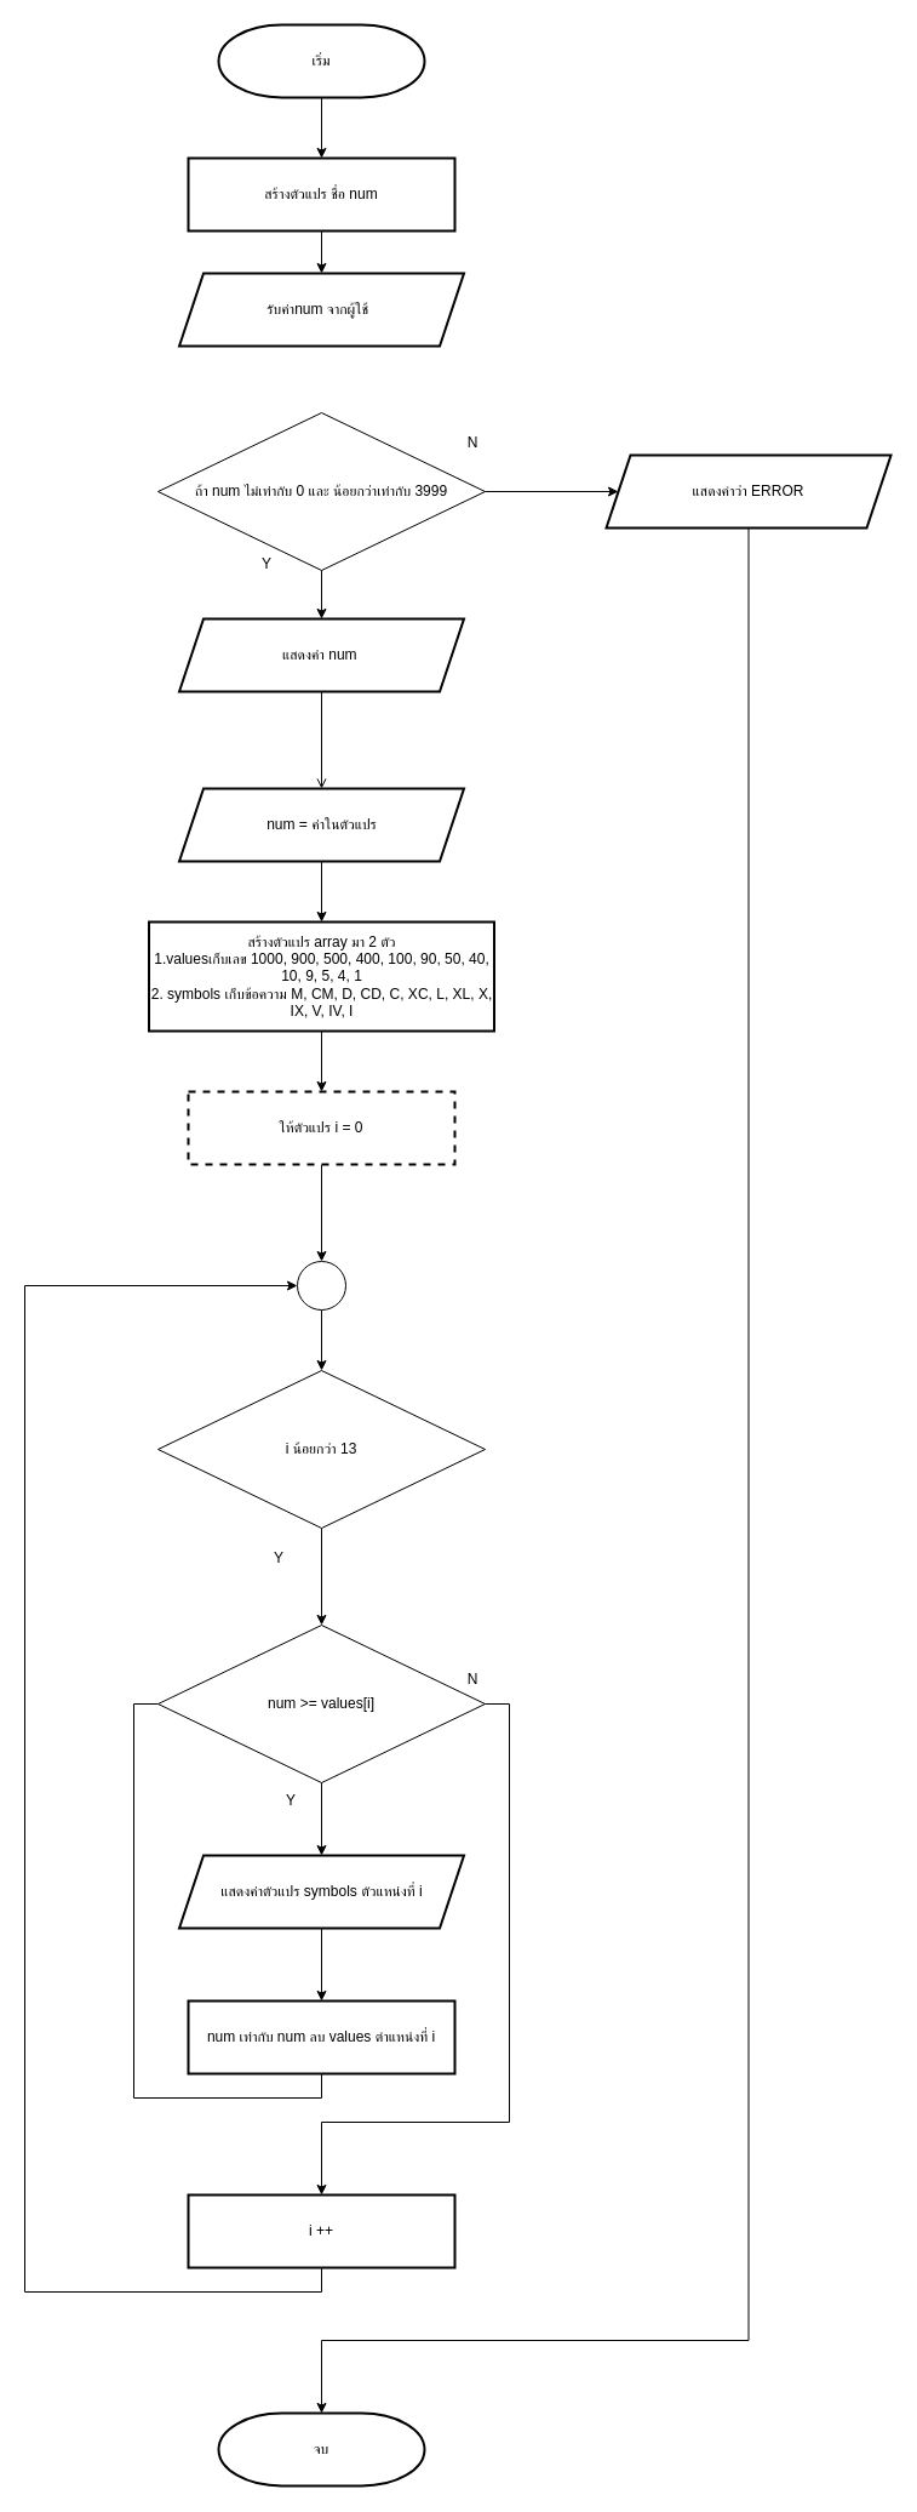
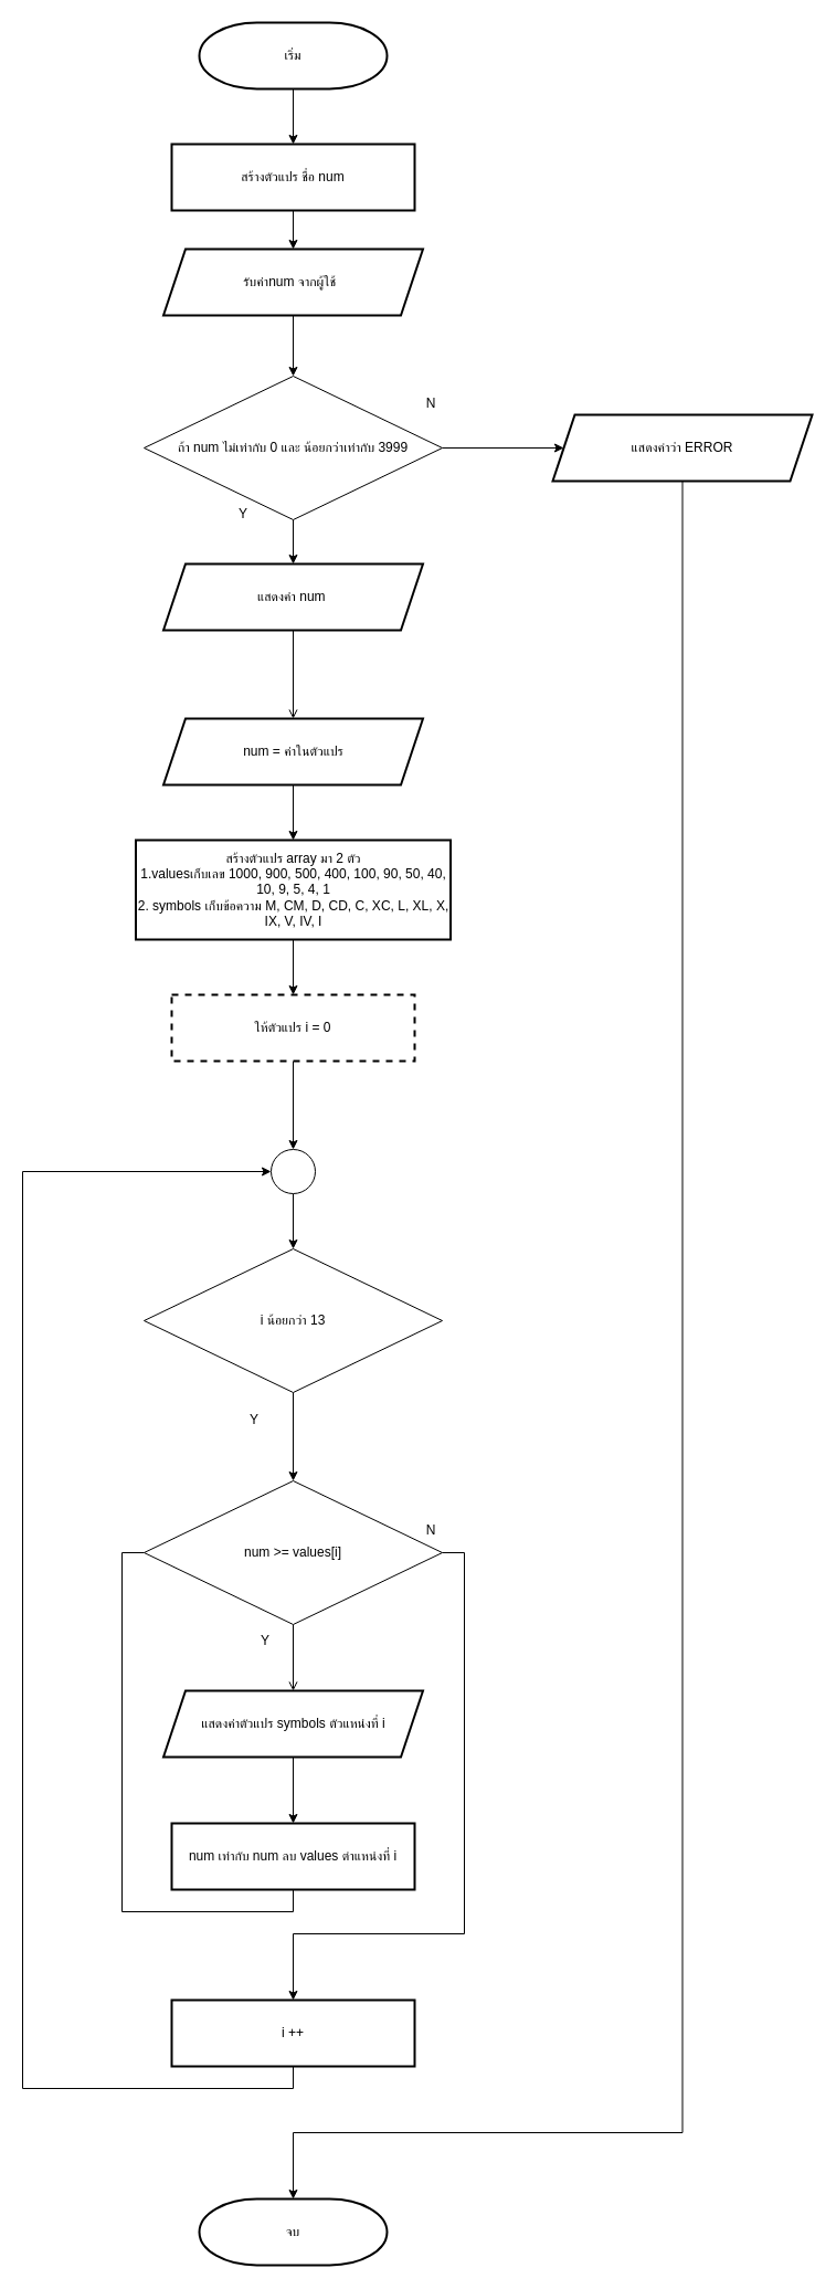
  <mxCell id="0" />
  <mxCell id="1" parent="0" />
  <mxCell id="2" value="" style="edgeStyle=orthogonalEdgeStyle;rounded=0;orthogonalLoop=1;jettySize=auto;html=1;" edge="1" parent="1" source="3" target="5"><mxGeometry relative="1" as="geometry" /></mxCell>
  <mxCell id="3" value="เริ่ม" style="strokeWidth=2;html=1;shape=mxgraph.flowchart.terminator;whiteSpace=wrap;" vertex="1" parent="1"><mxGeometry x="180" y="20" width="170" height="60" as="geometry" /></mxCell>
  <mxCell id="4" value="" style="edgeStyle=orthogonalEdgeStyle;rounded=0;orthogonalLoop=1;jettySize=auto;html=1;" edge="1" parent="1" source="5" target="7"><mxGeometry relative="1" as="geometry" /></mxCell>
  <mxCell id="5" value="สร้างตัวแปร ชื่อ num" style="whiteSpace=wrap;html=1;strokeWidth=2;" vertex="1" parent="1"><mxGeometry x="155" y="130" width="220" height="60" as="geometry" /></mxCell>
+ <mxCell id="6" value="" style="edgeStyle=orthogonalEdgeStyle;rounded=0;orthogonalLoop=1;jettySize=auto;html=1;" edge="1" parent="1" source="7" target="10"><mxGeometry relative="1" as="geometry" /></mxCell>
  <mxCell id="7" value="รับค่าnum จากผู้ใช้&amp;nbsp;&amp;nbsp;" style="shape=parallelogram;perimeter=parallelogramPerimeter;whiteSpace=wrap;html=1;fixedSize=1;strokeWidth=2;" vertex="1" parent="1"><mxGeometry x="147.5" y="225" width="235" height="60" as="geometry" /></mxCell>
  <mxCell id="8" value="" style="edgeStyle=orthogonalEdgeStyle;rounded=0;orthogonalLoop=1;jettySize=auto;html=1;" edge="1" parent="1" source="10" target="13"><mxGeometry relative="1" as="geometry" /></mxCell>
  <mxCell id="9" value="" style="edgeStyle=orthogonalEdgeStyle;rounded=0;orthogonalLoop=1;jettySize=auto;html=1;" edge="1" parent="1" source="10" target="37"><mxGeometry relative="1" as="geometry" /></mxCell>
  <mxCell id="10" value="ถ้า num ไม่เท่ากับ 0 และ น้อยกว่าเท่ากับ 3999" style="rhombus;whiteSpace=wrap;html=1;" vertex="1" parent="1"><mxGeometry x="130" y="340" width="270" height="130" as="geometry" /></mxCell>
  <mxCell id="11" value="Y" style="text;html=1;align=center;verticalAlign=middle;whiteSpace=wrap;rounded=0;" vertex="1" parent="1"><mxGeometry x="190" y="450" width="60" height="30" as="geometry" /></mxCell>
  <mxCell id="12" value="" style="edgeStyle=orthogonalEdgeStyle;rounded=0;orthogonalLoop=1;jettySize=auto;html=1;endArrow=open;" edge="1" parent="1" source="13" target="15"><mxGeometry relative="1" as="geometry" /></mxCell>
  <mxCell id="13" value="แสดงค่า num&amp;nbsp;" style="shape=parallelogram;perimeter=parallelogramPerimeter;whiteSpace=wrap;html=1;fixedSize=1;strokeWidth=2;" vertex="1" parent="1"><mxGeometry x="147.5" y="510" width="235" height="60" as="geometry" /></mxCell>
  <mxCell id="14" value="" style="edgeStyle=orthogonalEdgeStyle;rounded=0;orthogonalLoop=1;jettySize=auto;html=1;" edge="1" parent="1" source="15" target="17"><mxGeometry relative="1" as="geometry" /></mxCell>
  <mxCell id="15" value="num = ค่าในตัวแปร" style="shape=parallelogram;perimeter=parallelogramPerimeter;whiteSpace=wrap;html=1;fixedSize=1;strokeWidth=2;" vertex="1" parent="1"><mxGeometry x="147.5" y="650" width="235" height="60" as="geometry" /></mxCell>
  <mxCell id="16" value="" style="edgeStyle=orthogonalEdgeStyle;rounded=0;orthogonalLoop=1;jettySize=auto;html=1;" edge="1" parent="1" source="17" target="19"><mxGeometry relative="1" as="geometry" /></mxCell>
  <mxCell id="17" value="สร้างตัวแปร array มา 2 ตัว&lt;div&gt;1.valuesเก็บเลข&amp;nbsp;1000, 900, 500, 400, 100, 90, 50, 40, 10, 9, 5, 4, 1&lt;/div&gt;&lt;div&gt;2.&amp;nbsp;&lt;span style=&quot;background-color: initial;&quot;&gt;symbols&amp;nbsp;&lt;/span&gt;&lt;span style=&quot;background-color: initial;&quot;&gt;เก็บข้อความ&amp;nbsp;M, CM, D, CD, C, XC, L, XL, X, IX, V, IV, I&lt;/span&gt;&lt;/div&gt;" style="whiteSpace=wrap;html=1;strokeWidth=2;" vertex="1" parent="1"><mxGeometry x="122.5" y="760" width="285" height="90" as="geometry" /></mxCell>
  <mxCell id="18" value="" style="edgeStyle=orthogonalEdgeStyle;rounded=0;orthogonalLoop=1;jettySize=auto;html=1;" edge="1" parent="1" source="19" target="32"><mxGeometry relative="1" as="geometry" /></mxCell>
  <mxCell id="19" value="ให้ตัวแปร i = 0" style="whiteSpace=wrap;html=1;strokeWidth=2;dashed=1;" vertex="1" parent="1"><mxGeometry x="155" y="900" width="220" height="60" as="geometry" /></mxCell>
  <mxCell id="20" value="" style="edgeStyle=orthogonalEdgeStyle;rounded=0;orthogonalLoop=1;jettySize=auto;html=1;" edge="1" parent="1" source="21" target="25"><mxGeometry relative="1" as="geometry" /></mxCell>
  <mxCell id="21" value="i น้อยกว่า 13" style="rhombus;whiteSpace=wrap;html=1;" vertex="1" parent="1"><mxGeometry x="130" y="1130" width="270" height="130" as="geometry" /></mxCell>
  <mxCell id="22" value="Y" style="text;html=1;align=center;verticalAlign=middle;whiteSpace=wrap;rounded=0;" vertex="1" parent="1"><mxGeometry x="200" y="1270" width="60" height="30" as="geometry" /></mxCell>
- <mxCell id="23" value="" style="edgeStyle=orthogonalEdgeStyle;rounded=0;orthogonalLoop=1;jettySize=auto;html=1;" edge="1" parent="1" source="25" target="27"><mxGeometry relative="1" as="geometry" /></mxCell>
+ <mxCell id="23" value="" style="edgeStyle=orthogonalEdgeStyle;rounded=0;orthogonalLoop=1;jettySize=auto;html=1;endArrow=open;" edge="1" parent="1" source="25" target="27"><mxGeometry relative="1" as="geometry" /></mxCell>
  <mxCell id="24" style="edgeStyle=orthogonalEdgeStyle;rounded=0;orthogonalLoop=1;jettySize=auto;html=1;entryX=0.5;entryY=0;entryDx=0;entryDy=0;exitX=1;exitY=0.5;exitDx=0;exitDy=0;" edge="1" parent="1" source="25" target="35"><mxGeometry relative="1" as="geometry"><Array as="points"><mxPoint x="420" y="1405" /><mxPoint x="420" y="1750" /><mxPoint x="265" y="1750" /></Array></mxGeometry></mxCell>
  <mxCell id="25" value="num &amp;gt;= values[i]" style="rhombus;whiteSpace=wrap;html=1;" vertex="1" parent="1"><mxGeometry x="130" y="1340" width="270" height="130" as="geometry" /></mxCell>
  <mxCell id="26" value="" style="edgeStyle=orthogonalEdgeStyle;rounded=0;orthogonalLoop=1;jettySize=auto;html=1;" edge="1" parent="1" source="27" target="29"><mxGeometry relative="1" as="geometry" /></mxCell>
  <mxCell id="27" value="แสดงค่าตัวแปร symbols ตัวแหน่งที่ i" style="shape=parallelogram;perimeter=parallelogramPerimeter;whiteSpace=wrap;html=1;fixedSize=1;strokeWidth=2;" vertex="1" parent="1"><mxGeometry x="147.5" y="1530" width="235" height="60" as="geometry" /></mxCell>
  <mxCell id="28" style="edgeStyle=orthogonalEdgeStyle;rounded=0;orthogonalLoop=1;jettySize=auto;html=1;entryX=0;entryY=0.5;entryDx=0;entryDy=0;exitX=0.5;exitY=1;exitDx=0;exitDy=0;endArrow=none;" edge="1" parent="1" source="29" target="25"><mxGeometry relative="1" as="geometry" /></mxCell>
  <mxCell id="29" value="num เท่ากับ&amp;nbsp;num ลบ values ตำแหน่งที่ i" style="whiteSpace=wrap;html=1;strokeWidth=2;" vertex="1" parent="1"><mxGeometry x="155" y="1650" width="220" height="60" as="geometry" /></mxCell>
  <mxCell id="30" value="Y" style="text;html=1;align=center;verticalAlign=middle;whiteSpace=wrap;rounded=0;" vertex="1" parent="1"><mxGeometry x="210" y="1470" width="60" height="30" as="geometry" /></mxCell>
  <mxCell id="31" style="edgeStyle=orthogonalEdgeStyle;rounded=0;orthogonalLoop=1;jettySize=auto;html=1;entryX=0.5;entryY=0;entryDx=0;entryDy=0;" edge="1" parent="1" source="32" target="21"><mxGeometry relative="1" as="geometry" /></mxCell>
  <mxCell id="32" value="" style="ellipse;whiteSpace=wrap;html=1;aspect=fixed;" vertex="1" parent="1"><mxGeometry x="245" y="1040" width="40" height="40" as="geometry" /></mxCell>
  <mxCell id="33" value="N" style="text;html=1;align=center;verticalAlign=middle;whiteSpace=wrap;rounded=0;" vertex="1" parent="1"><mxGeometry x="360" y="1370" width="60" height="30" as="geometry" /></mxCell>
  <mxCell id="34" style="edgeStyle=orthogonalEdgeStyle;rounded=0;orthogonalLoop=1;jettySize=auto;html=1;entryX=0;entryY=0.5;entryDx=0;entryDy=0;exitX=0.5;exitY=1;exitDx=0;exitDy=0;" edge="1" parent="1" source="35" target="32"><mxGeometry relative="1" as="geometry"><Array as="points"><mxPoint x="265" y="1890" /><mxPoint x="20" y="1890" /><mxPoint x="20" y="1060" /></Array></mxGeometry></mxCell>
  <mxCell id="35" value="i ++" style="whiteSpace=wrap;html=1;strokeWidth=2;" vertex="1" parent="1"><mxGeometry x="155" y="1810" width="220" height="60" as="geometry" /></mxCell>
  <mxCell id="36" value="N" style="text;html=1;align=center;verticalAlign=middle;whiteSpace=wrap;rounded=0;" vertex="1" parent="1"><mxGeometry x="360" y="350" width="60" height="30" as="geometry" /></mxCell>
  <mxCell id="37" value="แสดงคำว่า ERROR" style="shape=parallelogram;perimeter=parallelogramPerimeter;whiteSpace=wrap;html=1;fixedSize=1;strokeWidth=2;" vertex="1" parent="1"><mxGeometry x="500" y="375" width="235" height="60" as="geometry" /></mxCell>
  <mxCell id="38" value="จบ" style="strokeWidth=2;html=1;shape=mxgraph.flowchart.terminator;whiteSpace=wrap;" vertex="1" parent="1"><mxGeometry x="180" y="1990" width="170" height="60" as="geometry" /></mxCell>
  <mxCell id="39" style="edgeStyle=orthogonalEdgeStyle;rounded=0;orthogonalLoop=1;jettySize=auto;html=1;entryX=0.5;entryY=0;entryDx=0;entryDy=0;entryPerimeter=0;exitX=0.5;exitY=1;exitDx=0;exitDy=0;" edge="1" parent="1" source="37" target="38"><mxGeometry relative="1" as="geometry"><Array as="points"><mxPoint x="618" y="1930" /><mxPoint x="265" y="1930" /></Array></mxGeometry></mxCell>
